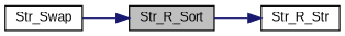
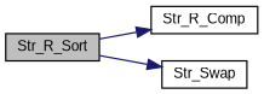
  digraph {
    fontname="Liberation Sans"
    rankdir=LR
    node [color=black fillcolor=white fontname="Liberation Sans" fontsize=10 shape=record style=filled]
    edge [color=midnightblue fontname="Liberation Sans" fontsize=10 labelfontname=Helvetica labelfontsize=10 style=solid]
    n1 [fillcolor=grey75 fontcolor=black height=0.2 label=Str_R_Sort width=0.4]
-   n2 [height=0.2 label=Str_R_Str width=0.4]
+   n2 [height=0.2 label=Str_R_Comp width=0.4]
    n3 [height=0.2 label=Str_Swap width=0.4]
    n1 -> n2
-   n3 -> n1
+   n1 -> n3
  }
